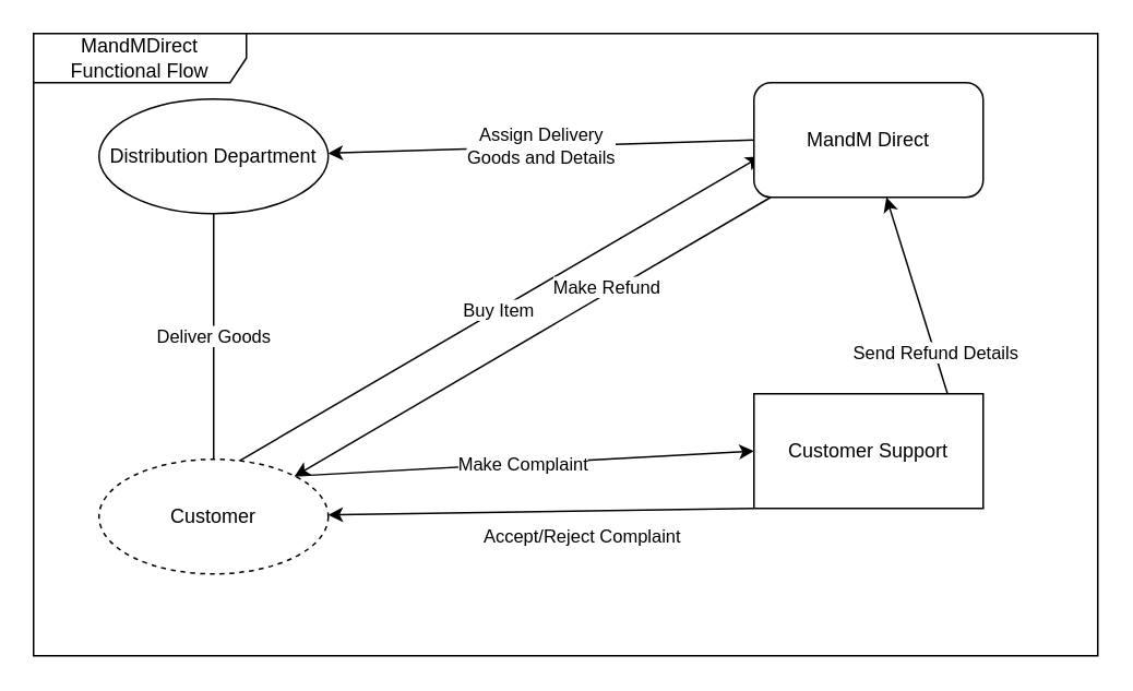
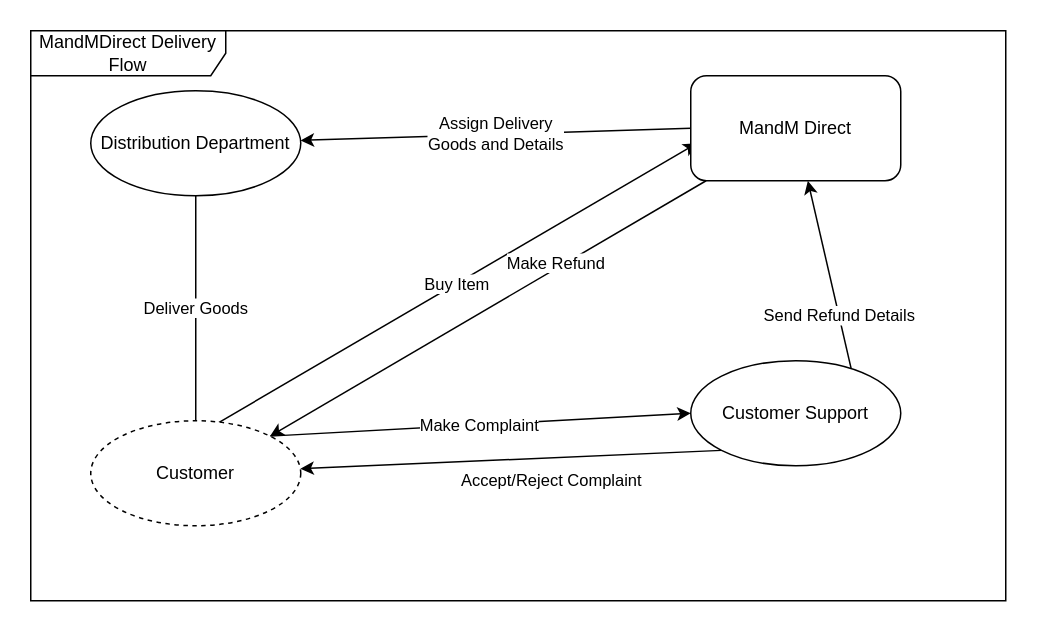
  <mxCell id="0" />
  <mxCell id="1" parent="0" />
- <mxCell id="2" value="MandMDirect Functional Flow" style="shape=umlFrame;whiteSpace=wrap;html=1;width=130;height=30;" vertex="1" parent="1"><mxGeometry x="20" y="20" width="650" height="380" as="geometry" /></mxCell>
+ <mxCell id="2" value="MandMDirect Delivery Flow" style="shape=umlFrame;whiteSpace=wrap;html=1;width=130;height=30;" vertex="1" parent="1"><mxGeometry x="20" y="20" width="650" height="380" as="geometry" /></mxCell>
  <mxCell id="3" value="Buy Item" style="edgeStyle=none;rounded=0;orthogonalLoop=1;jettySize=auto;html=1;exitX=0.595;exitY=0.034;exitDx=0;exitDy=0;entryX=0.029;entryY=0.643;entryDx=0;entryDy=0;entryPerimeter=0;exitPerimeter=0;" edge="1" parent="1" source="5" target="10"><mxGeometry relative="1" as="geometry" /></mxCell>
  <mxCell id="4" value="Make Complaint" style="edgeStyle=none;rounded=0;orthogonalLoop=1;jettySize=auto;html=1;exitX=1;exitY=0;exitDx=0;exitDy=0;entryX=0;entryY=0.5;entryDx=0;entryDy=0;" edge="1" parent="1" source="5" target="13"><mxGeometry relative="1" as="geometry" /></mxCell>
  <mxCell id="5" value="Customer" style="ellipse;whiteSpace=wrap;html=1;dashed=1;" vertex="1" parent="1"><mxGeometry x="60" y="280" width="140" height="70" as="geometry" /></mxCell>
  <mxCell id="6" value="Make Refund" style="edgeStyle=none;rounded=0;orthogonalLoop=1;jettySize=auto;html=1;entryX=1;entryY=0;entryDx=0;entryDy=0;" edge="1" parent="1" source="10" target="5"><mxGeometry x="-0.322" y="-3" relative="1" as="geometry"><mxPoint x="520.081" y="339.536" as="sourcePoint" /><mxPoint as="offset" /></mxGeometry></mxCell>
  <mxCell id="7" value="Deliver Goods" style="edgeStyle=none;rounded=0;orthogonalLoop=1;jettySize=auto;html=1;exitX=0.5;exitY=1;exitDx=0;exitDy=0;entryX=0.5;entryY=0;entryDx=0;entryDy=0;endArrow=none;" edge="1" parent="1" source="8" target="5"><mxGeometry relative="1" as="geometry" /></mxCell>
  <mxCell id="8" value="Distribution Department" style="ellipse;whiteSpace=wrap;html=1;" vertex="1" parent="1"><mxGeometry x="60" y="60" width="140" height="70" as="geometry" /></mxCell>
  <mxCell id="9" value="Assign Delivery &lt;br&gt;Goods and Details" style="edgeStyle=none;rounded=0;orthogonalLoop=1;jettySize=auto;html=1;exitX=0;exitY=0.5;exitDx=0;exitDy=0;" edge="1" parent="1" source="10" target="8"><mxGeometry relative="1" as="geometry" /></mxCell>
  <mxCell id="10" value="MandM Direct" style="whiteSpace=wrap;html=1;rounded=1;" vertex="1" parent="1"><mxGeometry x="460" y="50" width="140" height="70" as="geometry" /></mxCell>
  <mxCell id="11" value="Accept/Reject Complaint" style="edgeStyle=none;rounded=0;orthogonalLoop=1;jettySize=auto;html=1;exitX=0;exitY=1;exitDx=0;exitDy=0;" edge="1" parent="1" source="13" target="5"><mxGeometry x="-0.191" y="15" relative="1" as="geometry"><mxPoint as="offset" /></mxGeometry></mxCell>
  <mxCell id="12" value="Send Refund Details" style="edgeStyle=none;rounded=0;orthogonalLoop=1;jettySize=auto;html=1;exitX=1;exitY=1;exitDx=0;exitDy=0;" edge="1" parent="1" source="13" target="10"><mxGeometry relative="1" as="geometry" /></mxCell>
- <mxCell id="13" value="Customer Support" style="whiteSpace=wrap;html=1;rounded=0;" vertex="1" parent="1"><mxGeometry x="460" y="240" width="140" height="70" as="geometry" /></mxCell>
+ <mxCell id="13" value="Customer Support" style="ellipse;whiteSpace=wrap;html=1;" vertex="1" parent="1"><mxGeometry x="460" y="240" width="140" height="70" as="geometry" /></mxCell>
